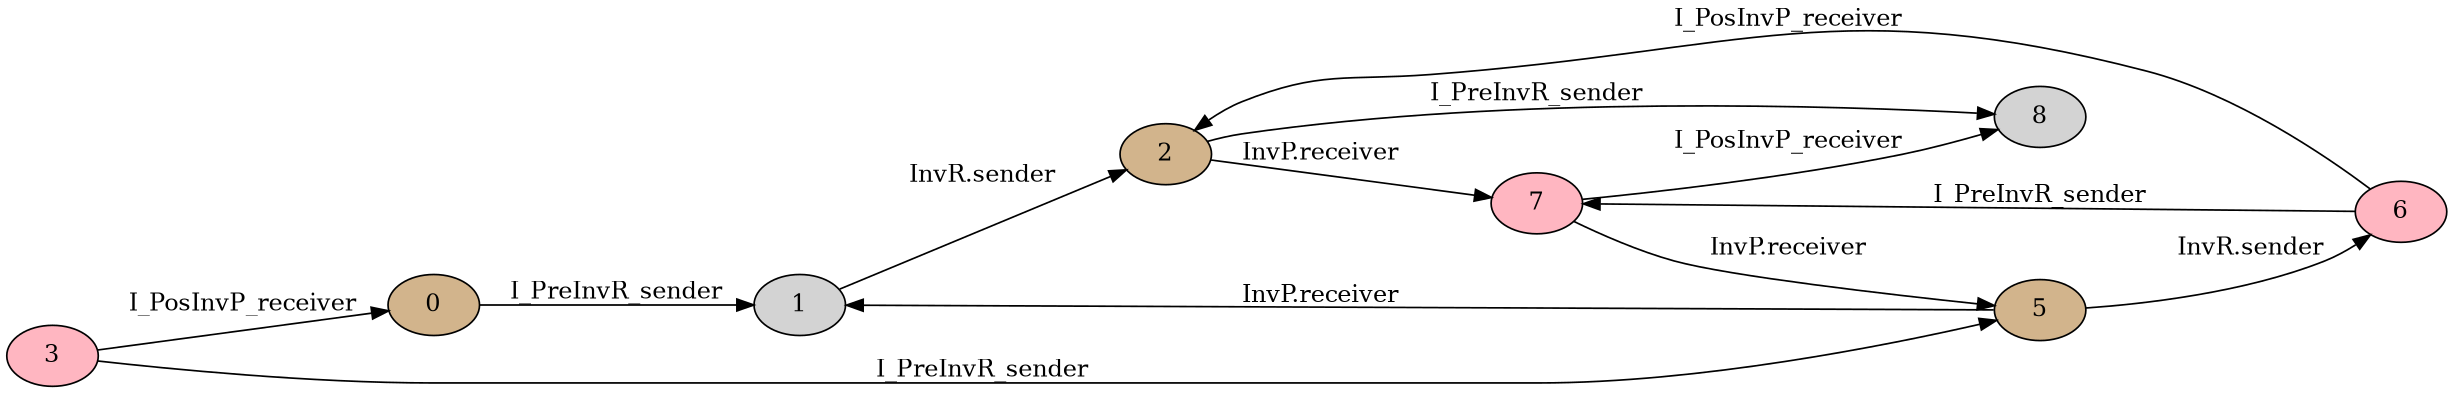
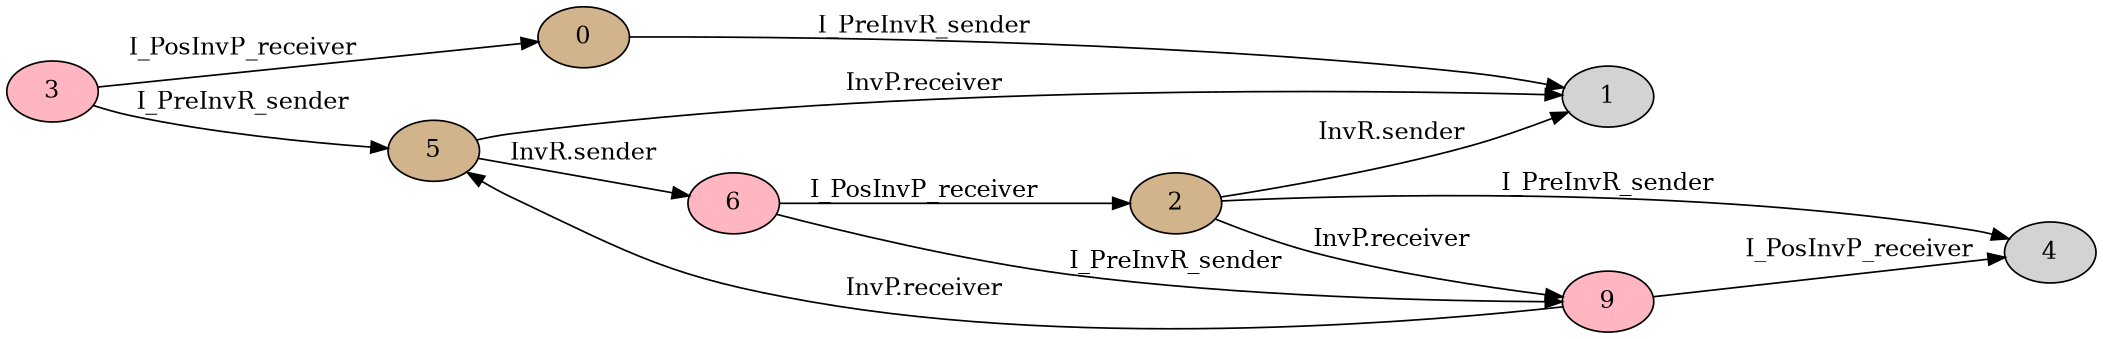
  digraph {
    rankdir=LR
    node [fillcolor=tan style=filled]
    1 [fillcolor=lightgrey]
    0
    2
-   4 [fillcolor=lightgrey label=8]
-   7 [fillcolor=lightpink]
+   4 [fillcolor=lightgrey]
+   7 [fillcolor=lightpink label=9]
    3 [fillcolor=lightpink]
    5
    6 [fillcolor=lightpink]
-   1 -> 2 [label="InvR.sender"]
+   2 -> 1 [label="InvR.sender"]
    0 -> 1 [label=I_PreInvR_sender]
    2 -> 4 [label=I_PreInvR_sender]
    2 -> 7 [label="InvP.receiver"]
    7 -> 4 [label=I_PosInvP_receiver]
    7 -> 5 [label="InvP.receiver"]
    3 -> 0 [label=I_PosInvP_receiver]
    3 -> 5 [label=I_PreInvR_sender]
    5 -> 1 [label="InvP.receiver"]
    5 -> 6 [label="InvR.sender"]
    6 -> 2 [label=I_PosInvP_receiver]
    6 -> 7 [label=I_PreInvR_sender]
  }
